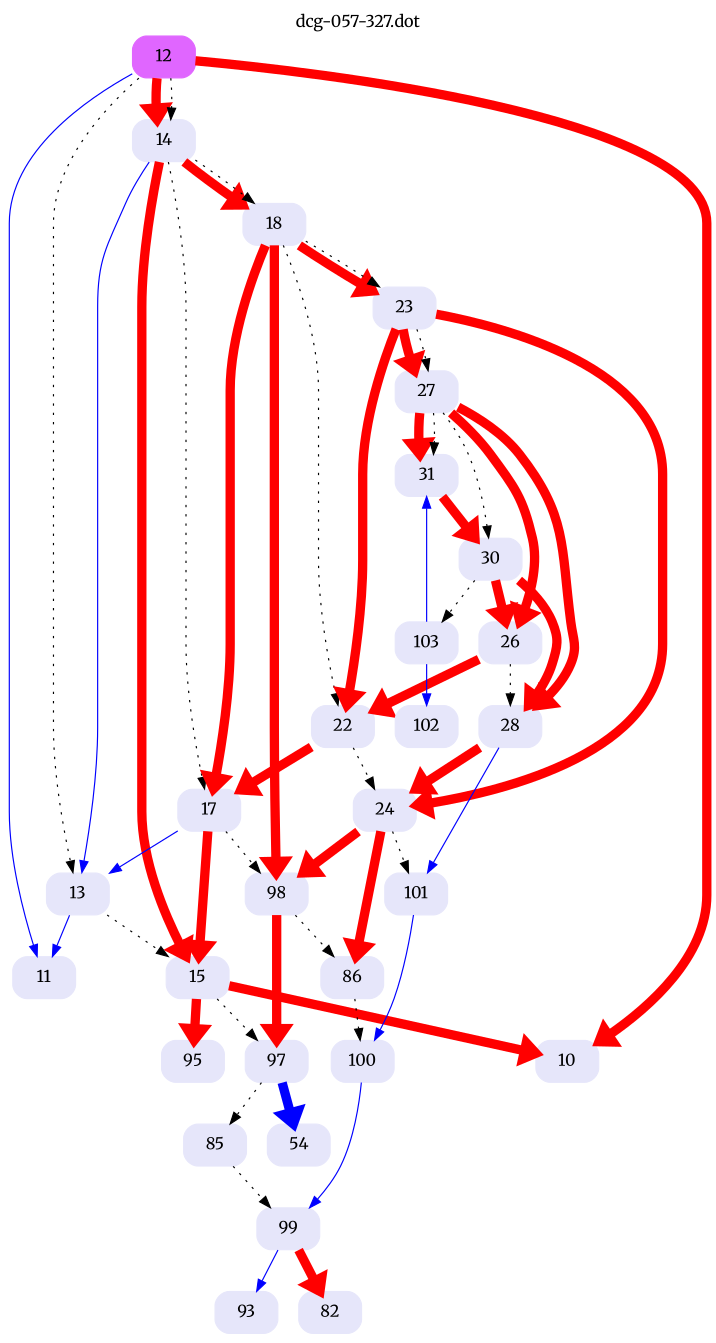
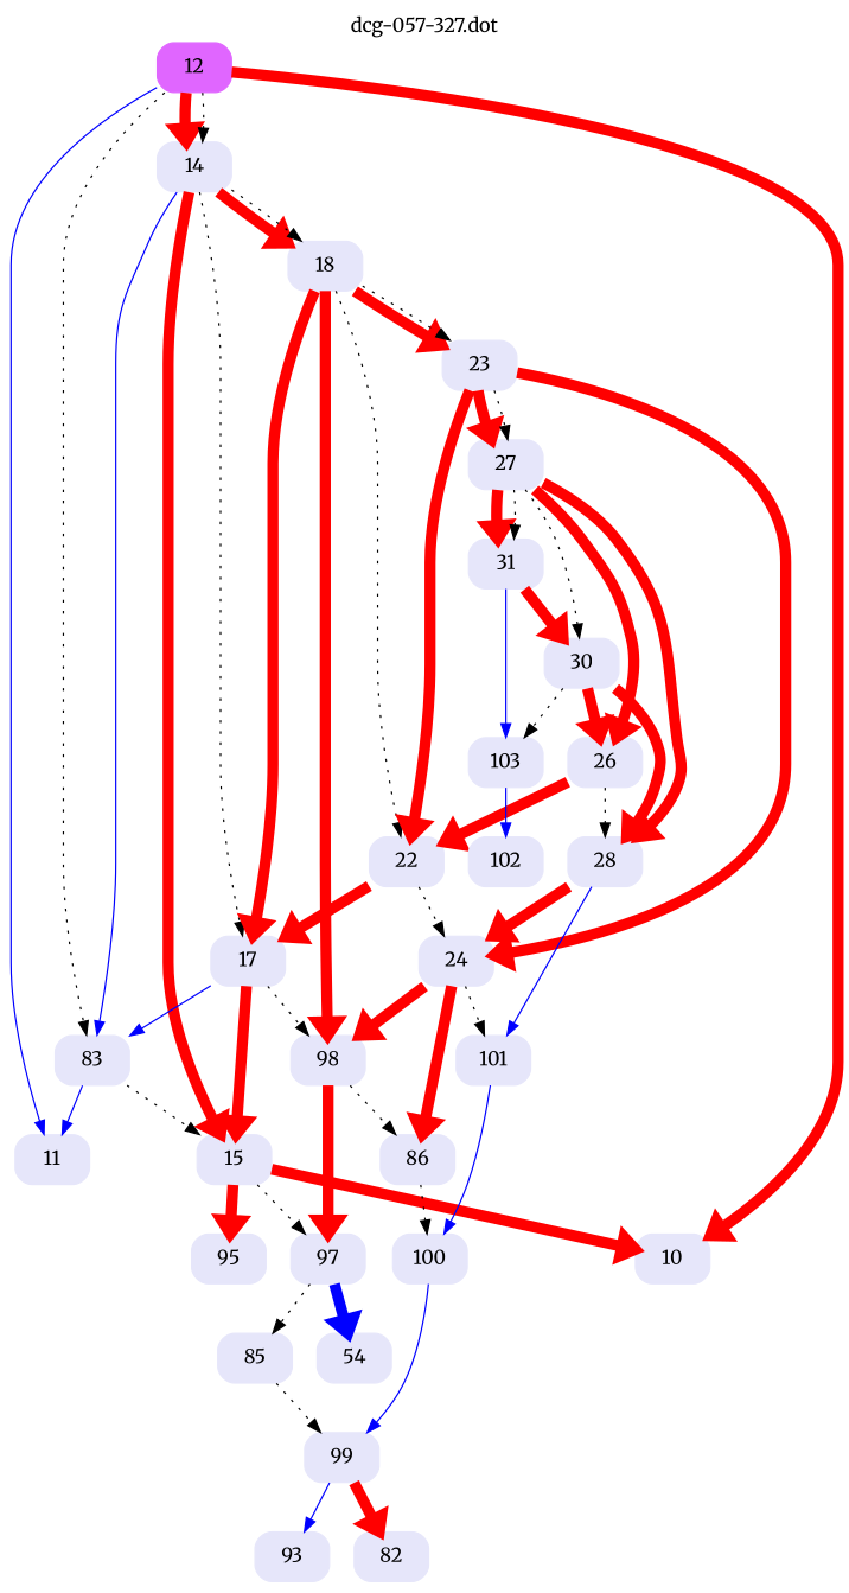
  digraph {
    fontname=Merriweather
    label="dcg-057-327.dot"
    labelloc=t
    node [color=lavender fontname=Merriweather shape=box style="rounded,filled"]
    edge [color=red fontname=Merriweather penwidth=8]
    n1 [color=mediumorchid1 label=12]
    n2 [label=11]
    n3 [label=10]
    n4 [label=14]
-   n5 [label=13]
+   n5 [label=83]
    n6 [label=15]
    n7 [label=18]
    n8 [label=17]
    n9 [label=97]
    n10 [label=95]
    n11 [label=98]
    n12 [label=23]
    n13 [label=22]
    n14 [label=85]
    n15 [label=54]
    n16 [label=86]
    n17 [label=24]
    n18 [label=27]
    n19 [label=100]
    n20 [label=101]
    n21 [label=26]
    n22 [label=28]
    n23 [label=31]
    n24 [label=30]
    n25 [label=103]
    n26 [label=102]
    n27 [label=99]
    n28 [label=93]
    n29 [label=82]
    n1 -> n2 [color=blue penwidth=1]
    n1 -> n3
    n1 -> n4
    n1 -> n4 [style=dotted color="" penwidth=""]
    n1 -> n5 [style=dotted color="" penwidth=""]
    n4 -> n5 [color=blue penwidth=1]
    n4 -> n6
    n4 -> n7
    n4 -> n7 [style=dotted color="" penwidth=""]
    n4 -> n8 [style=dotted color="" penwidth=""]
    n5 -> n2 [color=blue penwidth=1]
    n5 -> n6 [style=dotted color="" penwidth=""]
    n6 -> n3
    n6 -> n9 [style=dotted color="" penwidth=""]
    n6 -> n10
    n7 -> n8
    n7 -> n11
    n7 -> n12
    n7 -> n12 [style=dotted color="" penwidth=""]
    n7 -> n13 [style=dotted color="" penwidth=""]
    n8 -> n5 [color=blue penwidth=1]
    n8 -> n6
    n8 -> n11 [style=dotted color="" penwidth=""]
    n9 -> n14 [style=dotted color="" penwidth=""]
    n9 -> n15 [color=blue]
    n11 -> n9
    n11 -> n16 [style=dotted color="" penwidth=""]
    n12 -> n13
    n12 -> n17
    n12 -> n18
    n12 -> n18 [style=dotted color="" penwidth=""]
    n13 -> n8
    n13 -> n17 [style=dotted color="" penwidth=""]
    n14 -> n27 [style=dotted color="" penwidth=""]
    n16 -> n19 [style=dotted color="" penwidth=""]
    n17 -> n11
    n17 -> n16
    n17 -> n20 [style=dotted color="" penwidth=""]
    n18 -> n21
    n18 -> n22
    n18 -> n23
    n18 -> n23 [style=dotted color="" penwidth=""]
    n18 -> n24 [style=dotted color="" penwidth=""]
    n19 -> n27 [color=blue penwidth=1]
    n20 -> n19 [color=blue penwidth=1]
    n21 -> n13
    n21 -> n22 [style=dotted color="" penwidth=""]
    n22 -> n17
    n22 -> n20 [color=blue penwidth=1]
    n23 -> n24
-   n25 -> n23 [color=blue penwidth=1]
+   n23 -> n25 [color=blue penwidth=1]
    n24 -> n21
    n24 -> n22
    n24 -> n25 [style=dotted color="" penwidth=""]
    n25 -> n26 [color=blue penwidth=1]
    n27 -> n28 [color=blue penwidth=1]
    n27 -> n29
  }
